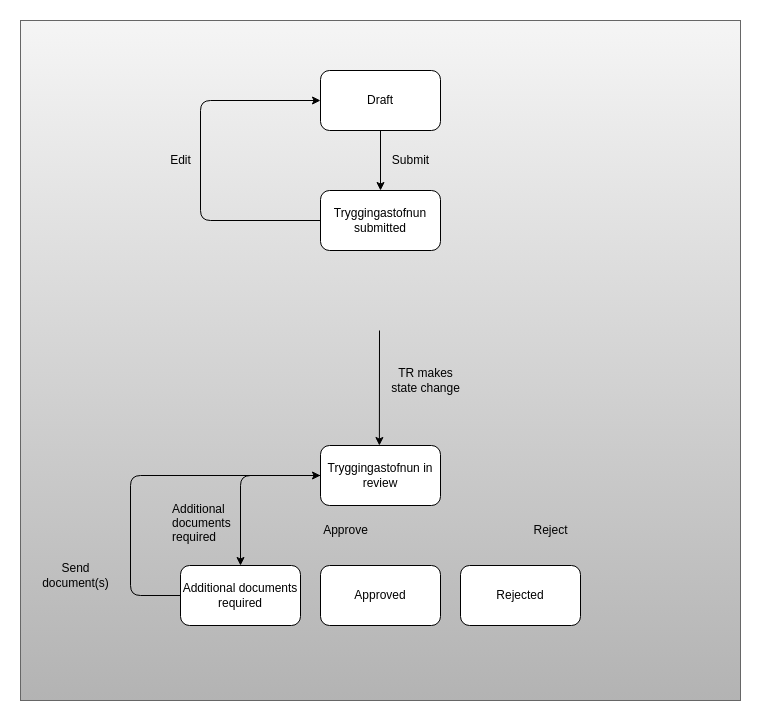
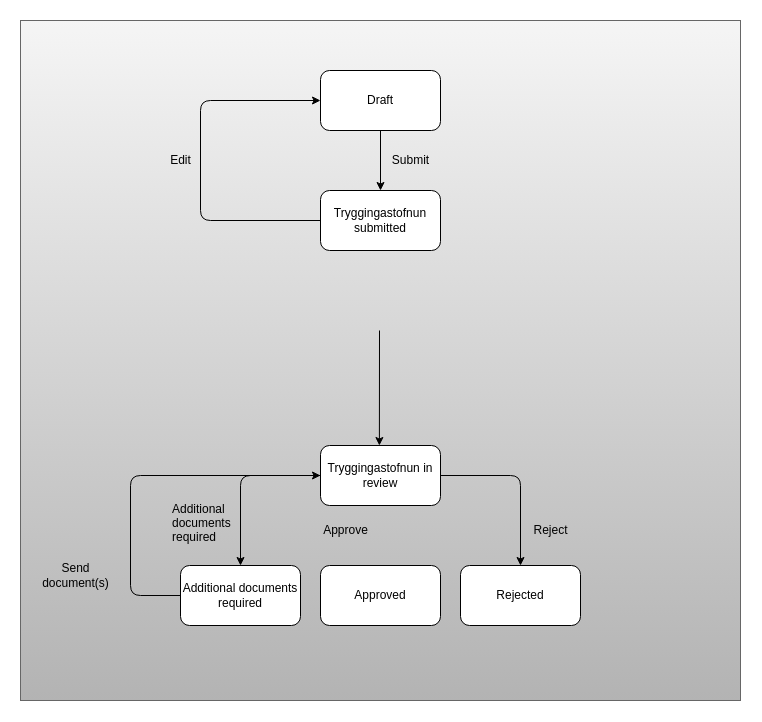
  <mxCell id="0" />
  <mxCell id="1" parent="0" />
  <mxCell id="2" value="" style="whiteSpace=wrap;html=1;fillColor=#f5f5f5;gradientColor=#b3b3b3;strokeColor=#666666;" vertex="1" parent="1"><mxGeometry x="20" y="20" width="720" height="680" as="geometry" /></mxCell>
  <mxCell id="3" value="Draft" style="rounded=1;whiteSpace=wrap;html=1;" parent="1" vertex="1"><mxGeometry x="320" y="70" width="120" height="60" as="geometry" /></mxCell>
  <mxCell id="4" value="Tryggingastofnun submitted" style="rounded=1;whiteSpace=wrap;html=1;" parent="1" vertex="1"><mxGeometry x="320" y="190" width="120" height="60" as="geometry" /></mxCell>
  <mxCell id="5" value="Tryggingastofnun in review" style="rounded=1;whiteSpace=wrap;html=1;" parent="1" vertex="1"><mxGeometry x="320" y="445" width="120" height="60" as="geometry" /></mxCell>
  <mxCell id="6" value="Additional documents required" style="rounded=1;whiteSpace=wrap;html=1;" parent="1" vertex="1"><mxGeometry x="180" y="565" width="120" height="60" as="geometry" /></mxCell>
  <mxCell id="7" value="Approved" style="rounded=1;whiteSpace=wrap;html=1;" parent="1" vertex="1"><mxGeometry x="320" y="565" width="120" height="60" as="geometry" /></mxCell>
  <mxCell id="8" value="" style="endArrow=classic;html=1;entryX=0.5;entryY=0;entryDx=0;entryDy=0;exitX=0.5;exitY=1;exitDx=0;exitDy=0;fontColor=#FFFFFF;strokeColor=#000000;" parent="1" source="3" target="4" edge="1"><mxGeometry width="50" height="50" relative="1" as="geometry"><mxPoint x="470" y="630" as="sourcePoint" /><mxPoint x="520" y="580" as="targetPoint" /></mxGeometry></mxCell>
  <mxCell id="9" value="" style="endArrow=classic;html=1;exitX=0;exitY=0.5;exitDx=0;exitDy=0;fontColor=#FFFFFF;strokeColor=#000000;entryX=0.5;entryY=0;entryDx=0;entryDy=0;" parent="1" source="5" target="6" edge="1"><mxGeometry width="50" height="50" relative="1" as="geometry"><mxPoint x="380" y="505" as="sourcePoint" /><mxPoint x="380" y="565" as="targetPoint" /><Array as="points"><mxPoint x="240" y="475" /></Array></mxGeometry></mxCell>
  <mxCell id="10" value="" style="endArrow=classic;html=1;entryX=0;entryY=0.5;entryDx=0;entryDy=0;exitX=0;exitY=0.5;exitDx=0;exitDy=0;fontColor=#FFFFFF;strokeColor=#000000;" parent="1" source="6" target="5" edge="1"><mxGeometry width="50" height="50" relative="1" as="geometry"><mxPoint x="130" y="595" as="sourcePoint" /><mxPoint x="130" y="655" as="targetPoint" /><Array as="points"><mxPoint x="130" y="595" /><mxPoint x="130" y="475" /></Array></mxGeometry></mxCell>
  <mxCell id="11" value="" style="endArrow=classic;html=1;exitX=0;exitY=0.5;exitDx=0;exitDy=0;fontColor=#FFFFFF;strokeColor=#000000;entryX=0;entryY=0.5;entryDx=0;entryDy=0;" parent="1" source="4" target="3" edge="1"><mxGeometry width="50" height="50" relative="1" as="geometry"><mxPoint x="200" y="280" as="sourcePoint" /><mxPoint x="200" y="100" as="targetPoint" /><Array as="points"><mxPoint x="200" y="220" /><mxPoint x="200" y="100" /></Array></mxGeometry></mxCell>
  <mxCell id="12" value="Edit" style="text;html=1;align=center;verticalAlign=middle;resizable=0;points=[];autosize=1;strokeColor=none;fillColor=none;fontColor=#000000;" parent="1" vertex="1"><mxGeometry x="160" y="145" width="40" height="30" as="geometry" /></mxCell>
  <mxCell id="13" value="Reject" style="text;html=1;align=center;verticalAlign=middle;resizable=0;points=[];autosize=1;strokeColor=none;fillColor=none;fontColor=#000000;" parent="1" vertex="1"><mxGeometry x="520" y="515" width="60" height="30" as="geometry" /></mxCell>
  <mxCell id="14" value="Submit" style="text;html=1;align=center;verticalAlign=middle;resizable=0;points=[];autosize=1;strokeColor=none;fillColor=none;fontColor=#000000;" parent="1" vertex="1"><mxGeometry x="380" y="145" width="60" height="30" as="geometry" /></mxCell>
  <mxCell id="15" value="Additional&#10;documents &#10;required" style="text;fontColor=#000000;" parent="1" vertex="1"><mxGeometry x="170" y="495" width="65" height="50" as="geometry" /></mxCell>
  <mxCell id="16" value="Approve" style="text;html=1;align=center;verticalAlign=middle;resizable=0;points=[];autosize=1;strokeColor=none;fillColor=none;fontColor=#000000;" parent="1" vertex="1"><mxGeometry x="310" y="515" width="70" height="30" as="geometry" /></mxCell>
  <mxCell id="17" value="Send &lt;br&gt;document(s)" style="text;html=1;align=center;verticalAlign=middle;resizable=0;points=[];autosize=1;strokeColor=none;fillColor=none;fontColor=#000000;" parent="1" vertex="1"><mxGeometry x="30" y="555" width="90" height="40" as="geometry" /></mxCell>
  <mxCell id="18" value="Rejected" style="rounded=1;whiteSpace=wrap;html=1;" parent="1" vertex="1"><mxGeometry x="460" y="565" width="120" height="60" as="geometry" /></mxCell>
- <mxCell id="20" value="TR makes &lt;br&gt;state change" style="text;html=1;align=center;verticalAlign=middle;resizable=0;points=[];autosize=1;strokeColor=none;fillColor=none;fontColor=#000000;" parent="1" vertex="1"><mxGeometry x="380" y="360" width="90" height="40" as="geometry" /></mxCell>
+ <mxCell id="19" value="" style="endArrow=classic;html=1;exitX=1;exitY=0.5;exitDx=0;exitDy=0;fontColor=#FFFFFF;strokeColor=#000000;entryX=0.5;entryY=0;entryDx=0;entryDy=0;" parent="1" source="5" target="18" edge="1"><mxGeometry width="50" height="50" relative="1" as="geometry"><mxPoint x="400" y="525" as="sourcePoint" /><mxPoint x="260" y="585" as="targetPoint" /><Array as="points"><mxPoint x="520" y="475" /></Array></mxGeometry></mxCell>
  <mxCell id="21" value="" style="endArrow=classic;html=1;fontColor=#FFFFFF;strokeColor=#000000;entryX=0.5;entryY=0;entryDx=0;entryDy=0;" parent="1" edge="1"><mxGeometry width="50" height="50" relative="1" as="geometry"><mxPoint x="379" y="330" as="sourcePoint" /><mxPoint x="378.89" y="445" as="targetPoint" /></mxGeometry></mxCell>
